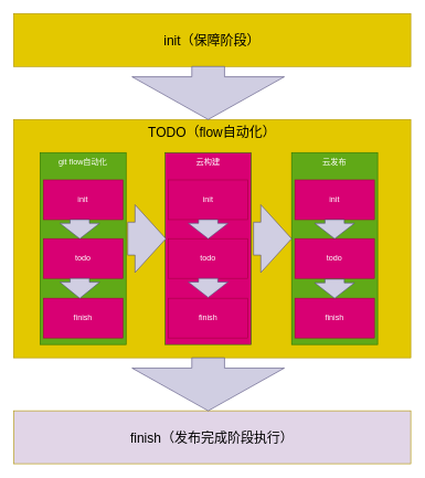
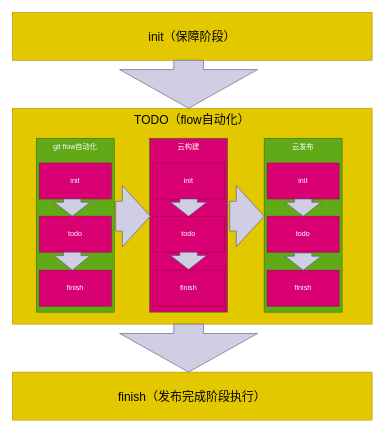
  <mxCell id="0" />
  <mxCell id="1" parent="0" />
  <mxCell id="2" value="&lt;font style=&quot;font-size: 20px&quot;&gt;TODO（flow自动化）&lt;/font&gt;" style="rounded=0;whiteSpace=wrap;html=1;verticalAlign=top;fillColor=#e3c800;strokeColor=#B09500;fontColor=#000000;" vertex="1" parent="1"><mxGeometry x="20" y="180" width="600" height="360" as="geometry" /></mxCell>
  <mxCell id="3" value="&lt;font style=&quot;font-size: 20px&quot;&gt;init（保障阶段）&lt;/font&gt;" style="rounded=0;whiteSpace=wrap;html=1;fillColor=#e3c800;strokeColor=#B09500;fontColor=#000000;" vertex="1" parent="1"><mxGeometry x="20" y="20" width="600" height="80" as="geometry" /></mxCell>
- <mxCell id="4" value="finish（发布完成阶段执行）" style="rounded=0;whiteSpace=wrap;html=1;fillColor=#e1d5e7;fontColor=#000000;strokeColor=#B09500;fontSize=20;" vertex="1" parent="1"><mxGeometry x="20" y="620" width="600" height="80" as="geometry" /></mxCell>
+ <mxCell id="4" value="finish（发布完成阶段执行）" style="rounded=0;whiteSpace=wrap;html=1;fillColor=#e3c800;fontColor=#000000;strokeColor=#B09500;fontSize=20;" vertex="1" parent="1"><mxGeometry x="20" y="620" width="600" height="80" as="geometry" /></mxCell>
  <mxCell id="5" value="" style="shape=singleArrow;direction=south;whiteSpace=wrap;html=1;arrowWidth=0.215;arrowSize=0.806;fillColor=#d0cee2;strokeColor=#56517e;" vertex="1" parent="1"><mxGeometry x="199" y="100" width="230" height="80" as="geometry" /></mxCell>
  <mxCell id="6" value="" style="shape=singleArrow;direction=south;whiteSpace=wrap;html=1;arrowWidth=0.215;arrowSize=0.806;fillColor=#d0cee2;strokeColor=#56517e;" vertex="1" parent="1"><mxGeometry x="199" y="540" width="230" height="80" as="geometry" /></mxCell>
  <mxCell id="7" value="git flow自动化" style="rounded=0;whiteSpace=wrap;html=1;verticalAlign=top;fillColor=#60a917;fontColor=#ffffff;strokeColor=#2D7600;" vertex="1" parent="1"><mxGeometry x="60" y="230" width="130" height="290" as="geometry" /></mxCell>
  <mxCell id="8" value="云构建" style="rounded=0;whiteSpace=wrap;html=1;verticalAlign=top;fillColor=#d80073;fontColor=#ffffff;strokeColor=#2D7600;" vertex="1" parent="1"><mxGeometry x="249" y="230" width="130" height="290" as="geometry" /></mxCell>
  <mxCell id="9" value="云发布" style="rounded=0;whiteSpace=wrap;html=1;verticalAlign=top;fillColor=#60a917;fontColor=#ffffff;strokeColor=#2D7600;" vertex="1" parent="1"><mxGeometry x="440" y="230" width="130" height="290" as="geometry" /></mxCell>
  <mxCell id="10" value="" style="shape=singleArrow;direction=south;whiteSpace=wrap;html=1;arrowWidth=0.485;arrowSize=0.809;rotation=-90;fillColor=#d0cee2;strokeColor=#56517e;" vertex="1" parent="1"><mxGeometry x="170" y="331.25" width="102.5" height="57.5" as="geometry" /></mxCell>
  <mxCell id="11" value="" style="shape=singleArrow;direction=south;whiteSpace=wrap;html=1;arrowWidth=0.485;arrowSize=0.809;rotation=-90;fillColor=#d0cee2;strokeColor=#56517e;" vertex="1" parent="1"><mxGeometry x="360" y="331.25" width="102.5" height="57.5" as="geometry" /></mxCell>
  <mxCell id="12" value="init&lt;span style=&quot;color: rgba(0 , 0 , 0 , 0) ; font-family: monospace ; font-size: 0px&quot;&gt;%3CmxGraphModel%3E%3Croot%3E%3CmxCell%20id%3D%220%22%2F%3E%3CmxCell%20id%3D%221%22%20parent%3D%220%22%2F%3E%3CmxCell%20id%3D%222%22%20value%3D%22%22%20style%3D%22shape%3DsingleArrow%3Bdirection%3Dsouth%3BwhiteSpace%3Dwrap%3Bhtml%3D1%3BarrowWidth%3D0.485%3BarrowSize%3D0.809%3Brotation%3D-90%3B%22%20vertex%3D%221%22%20parent%3D%221%22%3E%3CmxGeometry%20x%3D%22270%22%20y%3D%22351.25%22%20width%3D%22102.5%22%20height%3D%2257.5%22%20as%3D%22geometry%22%2F%3E%3C%2FmxCell%3E%3C%2Froot%3E%3C%2FmxGraphModel%3E&lt;/span&gt;" style="rounded=0;whiteSpace=wrap;html=1;fillColor=#d80073;fontColor=#ffffff;strokeColor=#A50040;" vertex="1" parent="1"><mxGeometry x="65" y="271.25" width="120" height="60" as="geometry" /></mxCell>
  <mxCell id="13" value="todo" style="rounded=0;whiteSpace=wrap;html=1;fillColor=#d80073;fontColor=#ffffff;strokeColor=#A50040;" vertex="1" parent="1"><mxGeometry x="65" y="360" width="120" height="60" as="geometry" /></mxCell>
  <mxCell id="14" value="finish" style="rounded=0;whiteSpace=wrap;html=1;fillColor=#d80073;fontColor=#ffffff;strokeColor=#A50040;" vertex="1" parent="1"><mxGeometry x="65" y="450" width="120" height="60" as="geometry" /></mxCell>
  <mxCell id="15" value="init&lt;span style=&quot;color: rgba(0 , 0 , 0 , 0) ; font-family: monospace ; font-size: 0px&quot;&gt;%3CmxGraphModel%3E%3Croot%3E%3CmxCell%20id%3D%220%22%2F%3E%3CmxCell%20id%3D%221%22%20parent%3D%220%22%2F%3E%3CmxCell%20id%3D%222%22%20value%3D%22%22%20style%3D%22shape%3DsingleArrow%3Bdirection%3Dsouth%3BwhiteSpace%3Dwrap%3Bhtml%3D1%3BarrowWidth%3D0.485%3BarrowSize%3D0.809%3Brotation%3D-90%3B%22%20vertex%3D%221%22%20parent%3D%221%22%3E%3CmxGeometry%20x%3D%22270%22%20y%3D%22351.25%22%20width%3D%22102.5%22%20height%3D%2257.5%22%20as%3D%22geometry%22%2F%3E%3C%2FmxCell%3E%3C%2Froot%3E%3C%2FmxGraphModel%3E&lt;/span&gt;" style="rounded=0;whiteSpace=wrap;html=1;fillColor=#d80073;fontColor=#ffffff;strokeColor=#A50040;" vertex="1" parent="1"><mxGeometry x="254" y="271.25" width="120" height="60" as="geometry" /></mxCell>
  <mxCell id="16" value="todo" style="rounded=0;whiteSpace=wrap;html=1;fillColor=#d80073;fontColor=#ffffff;strokeColor=#A50040;" vertex="1" parent="1"><mxGeometry x="254" y="360" width="120" height="60" as="geometry" /></mxCell>
  <mxCell id="17" value="finish" style="rounded=0;whiteSpace=wrap;html=1;fillColor=#d80073;fontColor=#ffffff;strokeColor=#A50040;" vertex="1" parent="1"><mxGeometry x="254" y="450" width="120" height="60" as="geometry" /></mxCell>
  <mxCell id="18" value="init&lt;span style=&quot;color: rgba(0 , 0 , 0 , 0) ; font-family: monospace ; font-size: 0px&quot;&gt;%3CmxGraphModel%3E%3Croot%3E%3CmxCell%20id%3D%220%22%2F%3E%3CmxCell%20id%3D%221%22%20parent%3D%220%22%2F%3E%3CmxCell%20id%3D%222%22%20value%3D%22%22%20style%3D%22shape%3DsingleArrow%3Bdirection%3Dsouth%3BwhiteSpace%3Dwrap%3Bhtml%3D1%3BarrowWidth%3D0.485%3BarrowSize%3D0.809%3Brotation%3D-90%3B%22%20vertex%3D%221%22%20parent%3D%221%22%3E%3CmxGeometry%20x%3D%22270%22%20y%3D%22351.25%22%20width%3D%22102.5%22%20height%3D%2257.5%22%20as%3D%22geometry%22%2F%3E%3C%2FmxCell%3E%3C%2Froot%3E%3C%2FmxGraphModel%3E&lt;/span&gt;" style="rounded=0;whiteSpace=wrap;html=1;fillColor=#d80073;fontColor=#ffffff;strokeColor=#A50040;" vertex="1" parent="1"><mxGeometry x="445" y="271.25" width="120" height="60" as="geometry" /></mxCell>
  <mxCell id="19" value="todo" style="rounded=0;whiteSpace=wrap;html=1;fillColor=#d80073;fontColor=#ffffff;strokeColor=#A50040;" vertex="1" parent="1"><mxGeometry x="445" y="360" width="120" height="60" as="geometry" /></mxCell>
  <mxCell id="20" value="finish" style="rounded=0;whiteSpace=wrap;html=1;fillColor=#d80073;fontColor=#ffffff;strokeColor=#A50040;" vertex="1" parent="1"><mxGeometry x="445" y="450" width="120" height="60" as="geometry" /></mxCell>
  <mxCell id="21" value="" style="shape=singleArrow;direction=south;whiteSpace=wrap;html=1;arrowWidth=0.485;arrowSize=0.809;rotation=0;fillColor=#d0cee2;strokeColor=#56517e;" vertex="1" parent="1"><mxGeometry x="90" y="331.25" width="60" height="28.75" as="geometry" /></mxCell>
  <mxCell id="22" value="" style="shape=singleArrow;direction=south;whiteSpace=wrap;html=1;arrowWidth=0.485;arrowSize=0.809;rotation=0;fillColor=#d0cee2;strokeColor=#56517e;" vertex="1" parent="1"><mxGeometry x="90" y="420" width="60" height="30" as="geometry" /></mxCell>
  <mxCell id="23" value="" style="shape=singleArrow;direction=south;whiteSpace=wrap;html=1;arrowWidth=0.485;arrowSize=0.809;rotation=0;fillColor=#d0cee2;strokeColor=#56517e;" vertex="1" parent="1"><mxGeometry x="284" y="331.25" width="60" height="28.75" as="geometry" /></mxCell>
  <mxCell id="24" value="" style="shape=singleArrow;direction=south;whiteSpace=wrap;html=1;arrowWidth=0.485;arrowSize=0.809;rotation=0;fillColor=#d0cee2;strokeColor=#56517e;" vertex="1" parent="1"><mxGeometry x="284" y="420" width="60" height="28.75" as="geometry" /></mxCell>
  <mxCell id="25" value="" style="shape=singleArrow;direction=south;whiteSpace=wrap;html=1;arrowWidth=0.485;arrowSize=0.809;rotation=0;fillColor=#d0cee2;strokeColor=#56517e;" vertex="1" parent="1"><mxGeometry x="475" y="331.25" width="60" height="28.75" as="geometry" /></mxCell>
  <mxCell id="26" value="" style="shape=singleArrow;direction=south;whiteSpace=wrap;html=1;arrowWidth=0.485;arrowSize=0.809;rotation=0;fillColor=#d0cee2;strokeColor=#56517e;" vertex="1" parent="1"><mxGeometry x="475" y="421.25" width="60" height="28.75" as="geometry" /></mxCell>
